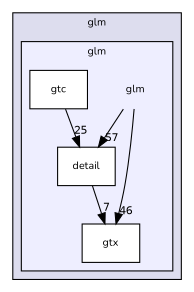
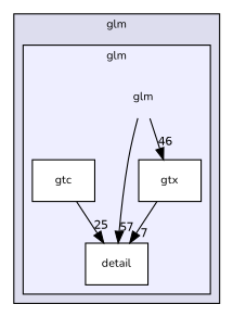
  digraph {
    compound=true
    fontname=Nunito
    node [fontname=Nunito fontsize=10 shape=box color=black fillcolor=white style=filled]
    edge [fontname=Nunito labeldistance=1.5 labelfontname=Helvetica labelfontsize=10]
    n1 [label=glm shape=plaintext color="" fillcolor="" style=""]
    n2 [label=detail]
    n3 [label=gtc]
    n4 [label=gtx]
    subgraph cluster_1 {
      bgcolor="#ddddee"
      fontsize=10
      label=glm
      pencolor=black
      subgraph cluster_2 {
        bgcolor="#eeeeff"
        fontsize=10
        label=glm
        pencolor=black
        n1
        n2
        n3
        n4
      }
    }
    n1 -> n2 [headlabel=57]
    n1 -> n4 [headlabel=46]
    n3 -> n2 [headlabel=25]
-   n2 -> n4 [headlabel=7]
+   n4 -> n2 [headlabel=7]
  }
